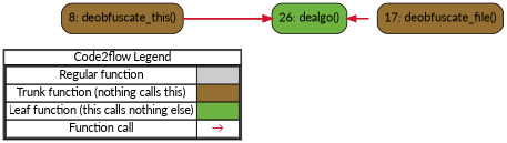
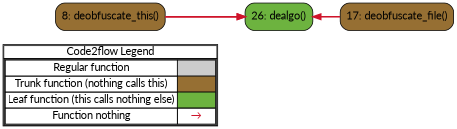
  digraph {
    concentrate=true
    fontname=Lato
    rankdir=LR
    splines=ortho
    node [fontname=Lato shape=rect fillcolor="#966F33" style="rounded,filled"]
    edge [color="#cf142b" fontname=Lato penwidth=2]
-   n1 [label=<         <table cellspacing="0" cellpadding="0" border="1"><tr><td>Code2flow Legend</td></tr><tr><td>         <table cellspacing="0">         <tr><td>Regular function</td><td width="50px" bgcolor='#cccccc'></td></tr>         <tr><td>Trunk function (nothing calls this)</td><td bgcolor='#966F33'></td></tr>         <tr><td>Leaf function (this calls nothing else)</td><td bgcolor='#6db33f'></td></tr>         <tr><td>Function call</td><td><font color='#cf142b'>&#8594;</font></td></tr>         </table></td></tr></table>         > margin=0 shape=none fillcolor="" style=""]
+   n1 [label=<         <table cellspacing="0" cellpadding="0" border="1"><tr><td>Code2flow Legend</td></tr><tr><td>         <table cellspacing="0">         <tr><td>Regular function</td><td width="50px" bgcolor='#cccccc'></td></tr>         <tr><td>Trunk function (nothing calls this)</td><td bgcolor='#966F33'></td></tr>         <tr><td>Leaf function (this calls nothing else)</td><td bgcolor='#6db33f'></td></tr>         <tr><td>Function nothing</td><td><font color='#cf142b'>&#8594;</font></td></tr>         </table></td></tr></table>         > margin=0 shape=none fillcolor="" style=""]
    n2 [label="8: deobfuscate_this()"]
    n3 [fillcolor="#6db33f" label="26: dealgo()"]
    n4 [label="17: deobfuscate_file()"]
    subgraph sub_1 {
      label=legend
      rank=min
      n1
    }
    subgraph sub_2 {
      label="File: deobfuscate"
      style=dotted
      n2
      n3
      n4
    }
    n2 -> n3
    n2 -> n3
-   n3 -> n4
+   n4 -> n3
  }
